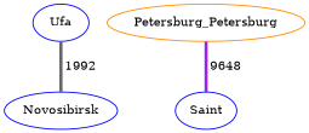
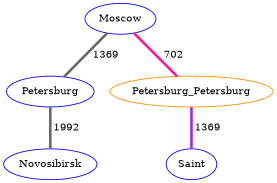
  graph {
    node [color=blue fontsize=12]
    edge [color=gray40 fontcolor=black fontsize=12 penwidth=3.0]
-   Ufa
+   Moscow
+   Ufa [label=Petersburg]
    n3 [color=darkorange label=Petersburg_Petersburg]
    Novosibirsk
    n5 [label=Saint]
+   Moscow -- Ufa [label=" 1369 "]
+   Moscow -- n3 [color=deeppink label=" 702 "]
    Ufa -- Novosibirsk [label=" 1992 "]
-   n3 -- n5 [color=purple label=" 9648 "]
+   n3 -- n5 [color=purple label=" 1369 "]
  }
